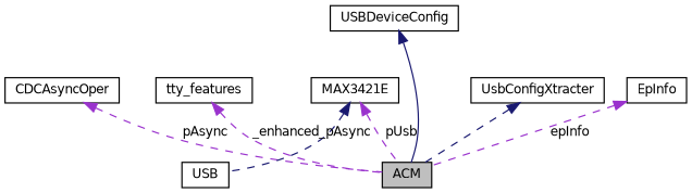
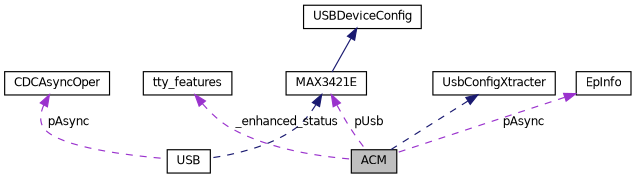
  digraph {
    node [color=black fillcolor=white fontname=Helvetica fontsize=10 shape=record style=filled]
    edge [color=darkorchid3 dir=back fontname=Helvetica fontsize=10 labelfontname=Helvetica labelfontsize=10 style=dashed]
    n1 [fillcolor=grey75 fontcolor=black height=0.2 label=ACM width=0.4]
    n2 [height=0.2 label=USBDeviceConfig width=0.4]
    n3 [height=0.2 label=UsbConfigXtracter width=0.4]
    n4 [height=0.2 label=CDCAsyncOper width=0.4]
    n5 [height=0.2 label=USB width=0.4]
    n6 [height=0.2 label=MAX3421E width=0.4]
    n7 [height=0.2 label=EpInfo width=0.4]
    n8 [height=0.2 label=tty_features width=0.4]
-   n2 -> n1 [color=midnightblue style=solid]
+   n2 -> n6 [color=midnightblue style=solid]
    n3 -> n1 [color=midnightblue]
-   n4 -> n1 [label=" pAsync"]
+   n4 -> n5 [label=" pAsync"]
    n6 -> n1 [label=" pUsb"]
    n6 -> n5 [color=midnightblue]
-   n7 -> n1 [label=" epInfo"]
-   n8 -> n1 [label=" _enhanced_pAsync"]
+   n7 -> n1 [label=" pAsync"]
+   n8 -> n1 [label=" _enhanced_status"]
  }
